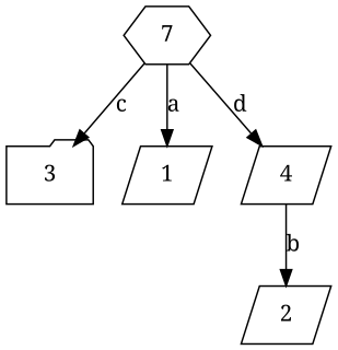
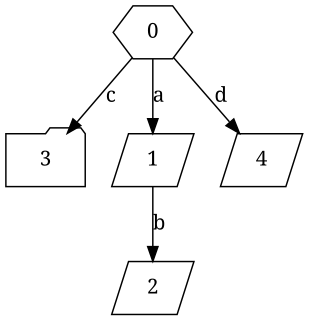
  digraph {
    fontname="Noto Serif"
    rankdir=TB
    node [fontname="Noto Serif" shape=parallelogram]
    edge [fontname="Noto Serif"]
    3 [shape=folder]
    1
    2
-   0 [shape=hexagon label=7]
+   0 [shape=hexagon]
    4
-   4 -> 2 [label=b]
+   1 -> 2 [label=b]
    0 -> 3 [label=c]
    0 -> 1 [label=a]
    0 -> 4 [label=d]
  }
